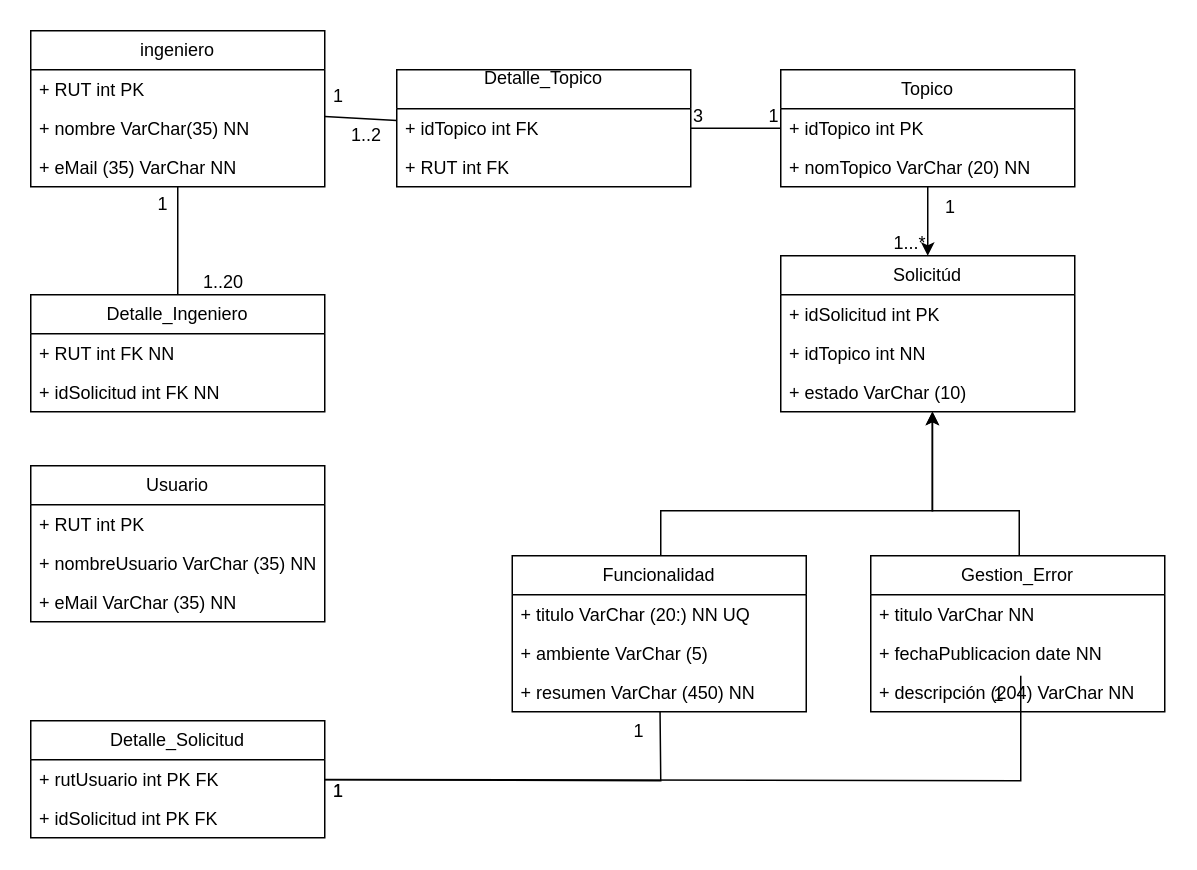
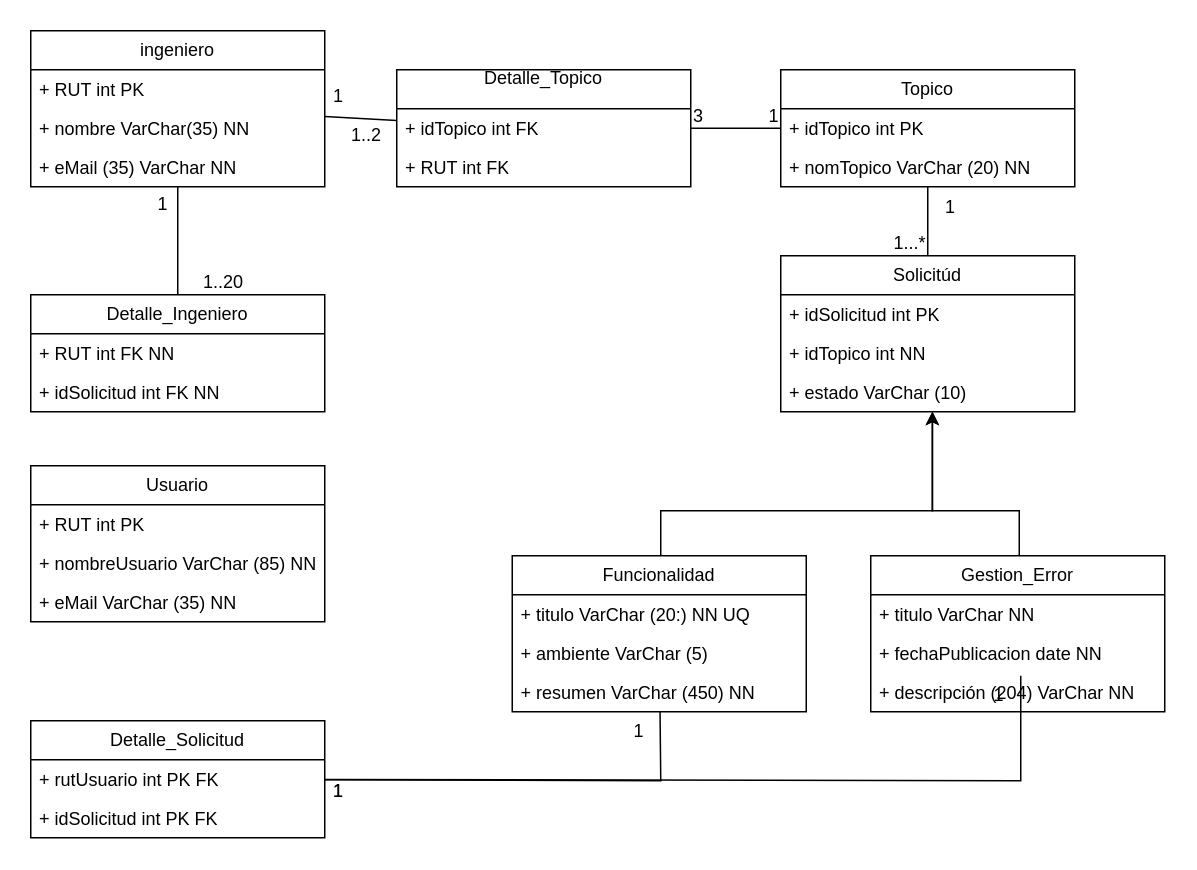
  <mxCell id="0" />
  <mxCell id="1" parent="0" />
  <mxCell id="2" value="Funcionalidad" style="swimlane;fontStyle=0;childLayout=stackLayout;horizontal=1;startSize=26;fillColor=none;horizontalStack=0;resizeParent=1;resizeParentMax=0;resizeLast=0;collapsible=1;marginBottom=0;whiteSpace=wrap;html=1;" parent="1" vertex="1"><mxGeometry x="341" y="370" width="196" height="104" as="geometry"><mxRectangle x="274" y="330" width="100" height="30" as="alternateBounds" /></mxGeometry></mxCell>
  <mxCell id="3" value="+ titulo VarChar (20:) NN UQ" style="text;strokeColor=none;fillColor=none;align=left;verticalAlign=top;spacingLeft=4;spacingRight=4;overflow=hidden;rotatable=0;points=[[0,0.5],[1,0.5]];portConstraint=eastwest;whiteSpace=wrap;html=1;" parent="2" vertex="1"><mxGeometry y="26" width="196" height="26" as="geometry" /></mxCell>
  <mxCell id="4" value="&lt;div&gt;+ ambiente VarChar (5)&lt;/div&gt;&lt;div&gt;&lt;br&gt;&lt;/div&gt;" style="text;strokeColor=none;fillColor=none;align=left;verticalAlign=top;spacingLeft=4;spacingRight=4;overflow=hidden;rotatable=0;points=[[0,0.5],[1,0.5]];portConstraint=eastwest;whiteSpace=wrap;html=1;" parent="2" vertex="1"><mxGeometry y="52" width="196" height="26" as="geometry" /></mxCell>
  <mxCell id="5" value="+ resumen VarChar (450) NN" style="text;strokeColor=none;fillColor=none;align=left;verticalAlign=top;spacingLeft=4;spacingRight=4;overflow=hidden;rotatable=0;points=[[0,0.5],[1,0.5]];portConstraint=eastwest;whiteSpace=wrap;html=1;" parent="2" vertex="1"><mxGeometry y="78" width="196" height="26" as="geometry" /></mxCell>
  <mxCell id="6" value="Topico" style="swimlane;fontStyle=0;childLayout=stackLayout;horizontal=1;startSize=26;fillColor=none;horizontalStack=0;resizeParent=1;resizeParentMax=0;resizeLast=0;collapsible=1;marginBottom=0;whiteSpace=wrap;html=1;" parent="1" vertex="1"><mxGeometry x="520" y="46" width="196" height="78" as="geometry"><mxRectangle x="274" y="330" width="100" height="30" as="alternateBounds" /></mxGeometry></mxCell>
  <mxCell id="7" value="+ idTopico int PK" style="text;strokeColor=none;fillColor=none;align=left;verticalAlign=top;spacingLeft=4;spacingRight=4;overflow=hidden;rotatable=0;points=[[0,0.5],[1,0.5]];portConstraint=eastwest;whiteSpace=wrap;html=1;" parent="6" vertex="1"><mxGeometry y="26" width="196" height="26" as="geometry" /></mxCell>
  <mxCell id="8" value="+ nomTopico VarChar (20) NN" style="text;strokeColor=none;fillColor=none;align=left;verticalAlign=top;spacingLeft=4;spacingRight=4;overflow=hidden;rotatable=0;points=[[0,0.5],[1,0.5]];portConstraint=eastwest;whiteSpace=wrap;html=1;" parent="6" vertex="1"><mxGeometry y="52" width="196" height="26" as="geometry" /></mxCell>
  <mxCell id="9" value="Gestion_Error" style="swimlane;fontStyle=0;childLayout=stackLayout;horizontal=1;startSize=26;fillColor=none;horizontalStack=0;resizeParent=1;resizeParentMax=0;resizeLast=0;collapsible=1;marginBottom=0;whiteSpace=wrap;html=1;" parent="1" vertex="1"><mxGeometry x="580" y="370" width="196" height="104" as="geometry"><mxRectangle x="274" y="330" width="100" height="30" as="alternateBounds" /></mxGeometry></mxCell>
  <mxCell id="10" value="+ titulo VarChar NN" style="text;strokeColor=none;fillColor=none;align=left;verticalAlign=top;spacingLeft=4;spacingRight=4;overflow=hidden;rotatable=0;points=[[0,0.5],[1,0.5]];portConstraint=eastwest;whiteSpace=wrap;html=1;" parent="9" vertex="1"><mxGeometry y="26" width="196" height="26" as="geometry" /></mxCell>
  <mxCell id="11" value="+ fechaPublicacion date NN" style="text;strokeColor=none;fillColor=none;align=left;verticalAlign=top;spacingLeft=4;spacingRight=4;overflow=hidden;rotatable=0;points=[[0,0.5],[1,0.5]];portConstraint=eastwest;whiteSpace=wrap;html=1;" parent="9" vertex="1"><mxGeometry y="52" width="196" height="26" as="geometry" /></mxCell>
  <mxCell id="12" value="+ descripción (204) VarChar NN" style="text;strokeColor=none;fillColor=none;align=left;verticalAlign=top;spacingLeft=4;spacingRight=4;overflow=hidden;rotatable=0;points=[[0,0.5],[1,0.5]];portConstraint=eastwest;whiteSpace=wrap;html=1;" parent="9" vertex="1"><mxGeometry y="78" width="196" height="26" as="geometry" /></mxCell>
  <mxCell id="13" value="Usuario" style="swimlane;fontStyle=0;childLayout=stackLayout;horizontal=1;startSize=26;fillColor=none;horizontalStack=0;resizeParent=1;resizeParentMax=0;resizeLast=0;collapsible=1;marginBottom=0;whiteSpace=wrap;html=1;" parent="1" vertex="1"><mxGeometry x="20" y="310" width="196" height="104" as="geometry"><mxRectangle x="274" y="330" width="100" height="30" as="alternateBounds" /></mxGeometry></mxCell>
  <mxCell id="14" value="+ RUT int PK" style="text;strokeColor=none;fillColor=none;align=left;verticalAlign=top;spacingLeft=4;spacingRight=4;overflow=hidden;rotatable=0;points=[[0,0.5],[1,0.5]];portConstraint=eastwest;whiteSpace=wrap;html=1;" parent="13" vertex="1"><mxGeometry y="26" width="196" height="26" as="geometry" /></mxCell>
- <mxCell id="15" value="+ nombreUsuario VarChar (35) NN" style="text;strokeColor=none;fillColor=none;align=left;verticalAlign=top;spacingLeft=4;spacingRight=4;overflow=hidden;rotatable=0;points=[[0,0.5],[1,0.5]];portConstraint=eastwest;whiteSpace=wrap;html=1;" parent="13" vertex="1"><mxGeometry y="52" width="196" height="26" as="geometry" /></mxCell>
+ <mxCell id="15" value="+ nombreUsuario VarChar (85) NN" style="text;strokeColor=none;fillColor=none;align=left;verticalAlign=top;spacingLeft=4;spacingRight=4;overflow=hidden;rotatable=0;points=[[0,0.5],[1,0.5]];portConstraint=eastwest;whiteSpace=wrap;html=1;" parent="13" vertex="1"><mxGeometry y="52" width="196" height="26" as="geometry" /></mxCell>
  <mxCell id="16" value="&lt;div&gt;+ eMail VarChar (35) NN&lt;/div&gt;" style="text;strokeColor=none;fillColor=none;align=left;verticalAlign=top;spacingLeft=4;spacingRight=4;overflow=hidden;rotatable=0;points=[[0,0.5],[1,0.5]];portConstraint=eastwest;whiteSpace=wrap;html=1;" parent="13" vertex="1"><mxGeometry y="78" width="196" height="26" as="geometry" /></mxCell>
  <mxCell id="17" value="ingeniero" style="swimlane;fontStyle=0;childLayout=stackLayout;horizontal=1;startSize=26;fillColor=none;horizontalStack=0;resizeParent=1;resizeParentMax=0;resizeLast=0;collapsible=1;marginBottom=0;whiteSpace=wrap;html=1;" parent="1" vertex="1"><mxGeometry x="20" y="20" width="196" height="104" as="geometry"><mxRectangle x="274" y="330" width="100" height="30" as="alternateBounds" /></mxGeometry></mxCell>
  <mxCell id="18" value="+ RUT int PK" style="text;strokeColor=none;fillColor=none;align=left;verticalAlign=top;spacingLeft=4;spacingRight=4;overflow=hidden;rotatable=0;points=[[0,0.5],[1,0.5]];portConstraint=eastwest;whiteSpace=wrap;html=1;" parent="17" vertex="1"><mxGeometry y="26" width="196" height="26" as="geometry" /></mxCell>
  <mxCell id="19" value="+ nombre VarChar(35) NN" style="text;strokeColor=none;fillColor=none;align=left;verticalAlign=top;spacingLeft=4;spacingRight=4;overflow=hidden;rotatable=0;points=[[0,0.5],[1,0.5]];portConstraint=eastwest;whiteSpace=wrap;html=1;" parent="17" vertex="1"><mxGeometry y="52" width="196" height="26" as="geometry" /></mxCell>
  <mxCell id="20" value="&lt;div&gt;+ eMail (35) VarChar NN&lt;/div&gt;" style="text;strokeColor=none;fillColor=none;align=left;verticalAlign=top;spacingLeft=4;spacingRight=4;overflow=hidden;rotatable=0;points=[[0,0.5],[1,0.5]];portConstraint=eastwest;whiteSpace=wrap;html=1;" parent="17" vertex="1"><mxGeometry y="78" width="196" height="26" as="geometry" /></mxCell>
  <mxCell id="21" value="Solicitúd" style="swimlane;fontStyle=0;childLayout=stackLayout;horizontal=1;startSize=26;fillColor=none;horizontalStack=0;resizeParent=1;resizeParentMax=0;resizeLast=0;collapsible=1;marginBottom=0;whiteSpace=wrap;html=1;" parent="1" vertex="1"><mxGeometry x="520" y="170" width="196" height="104" as="geometry"><mxRectangle x="274" y="330" width="100" height="30" as="alternateBounds" /></mxGeometry></mxCell>
  <mxCell id="22" value="+ idSolicitud int PK" style="text;strokeColor=none;fillColor=none;align=left;verticalAlign=top;spacingLeft=4;spacingRight=4;overflow=hidden;rotatable=0;points=[[0,0.5],[1,0.5]];portConstraint=eastwest;whiteSpace=wrap;html=1;" parent="21" vertex="1"><mxGeometry y="26" width="196" height="26" as="geometry" /></mxCell>
  <mxCell id="23" value="+ idTopico int NN" style="text;strokeColor=none;fillColor=none;align=left;verticalAlign=top;spacingLeft=4;spacingRight=4;overflow=hidden;rotatable=0;points=[[0,0.5],[1,0.5]];portConstraint=eastwest;whiteSpace=wrap;html=1;" parent="21" vertex="1"><mxGeometry y="52" width="196" height="26" as="geometry" /></mxCell>
  <mxCell id="24" value="+ estado VarChar (10)" style="text;strokeColor=none;fillColor=none;align=left;verticalAlign=top;spacingLeft=4;spacingRight=4;overflow=hidden;rotatable=0;points=[[0,0.5],[1,0.5]];portConstraint=eastwest;whiteSpace=wrap;html=1;" parent="21" vertex="1"><mxGeometry y="78" width="196" height="26" as="geometry" /></mxCell>
  <mxCell id="25" style="edgeStyle=orthogonalEdgeStyle;rounded=0;orthogonalLoop=1;jettySize=auto;html=1;" parent="1" edge="1"><mxGeometry relative="1" as="geometry"><mxPoint x="679" y="370.01" as="sourcePoint" /><mxPoint x="621.009" y="274" as="targetPoint" /><Array as="points"><mxPoint x="679" y="340" /><mxPoint x="621" y="340" /></Array></mxGeometry></mxCell>
  <mxCell id="26" value="&lt;div&gt;Detalle_Topico&lt;/div&gt;&lt;div&gt;&lt;br&gt;&lt;/div&gt;" style="swimlane;fontStyle=0;childLayout=stackLayout;horizontal=1;startSize=26;fillColor=none;horizontalStack=0;resizeParent=1;resizeParentMax=0;resizeLast=0;collapsible=1;marginBottom=0;whiteSpace=wrap;html=1;" parent="1" vertex="1"><mxGeometry x="264" y="46" width="196" height="78" as="geometry"><mxRectangle x="274" y="330" width="100" height="30" as="alternateBounds" /></mxGeometry></mxCell>
  <mxCell id="27" value="+ idTopico int FK" style="text;strokeColor=none;fillColor=none;align=left;verticalAlign=top;spacingLeft=4;spacingRight=4;overflow=hidden;rotatable=0;points=[[0,0.5],[1,0.5]];portConstraint=eastwest;whiteSpace=wrap;html=1;" parent="26" vertex="1"><mxGeometry y="26" width="196" height="26" as="geometry" /></mxCell>
  <mxCell id="28" value="+ RUT int FK" style="text;strokeColor=none;fillColor=none;align=left;verticalAlign=top;spacingLeft=4;spacingRight=4;overflow=hidden;rotatable=0;points=[[0,0.5],[1,0.5]];portConstraint=eastwest;whiteSpace=wrap;html=1;" parent="26" vertex="1"><mxGeometry y="52" width="196" height="26" as="geometry" /></mxCell>
  <mxCell id="29" value="" style="endArrow=none;html=1;rounded=0;" parent="1" source="17" target="26" edge="1"><mxGeometry relative="1" as="geometry"><mxPoint x="280" y="260" as="sourcePoint" /><mxPoint x="440" y="260" as="targetPoint" /></mxGeometry></mxCell>
  <mxCell id="30" value="1" style="resizable=0;html=1;whiteSpace=wrap;align=left;verticalAlign=bottom;" parent="29" connectable="0" vertex="1"><mxGeometry x="-1" relative="1" as="geometry"><mxPoint x="4" y="-5" as="offset" /></mxGeometry></mxCell>
  <mxCell id="31" value="1..2" style="resizable=0;html=1;whiteSpace=wrap;align=right;verticalAlign=bottom;" parent="29" connectable="0" vertex="1"><mxGeometry x="1" relative="1" as="geometry"><mxPoint x="-9" y="18" as="offset" /></mxGeometry></mxCell>
  <mxCell id="32" value="" style="endArrow=none;html=1;rounded=0;" parent="1" source="17" target="35" edge="1"><mxGeometry relative="1" as="geometry"><mxPoint x="290" y="220" as="sourcePoint" /><mxPoint x="340" y="150" as="targetPoint" /></mxGeometry></mxCell>
  <mxCell id="33" value="1" style="resizable=0;html=1;whiteSpace=wrap;align=left;verticalAlign=bottom;" parent="32" connectable="0" vertex="1"><mxGeometry x="-1" relative="1" as="geometry"><mxPoint x="-15" y="20" as="offset" /></mxGeometry></mxCell>
  <mxCell id="34" value="1..20" style="resizable=0;html=1;whiteSpace=wrap;align=right;verticalAlign=bottom;" parent="32" connectable="0" vertex="1"><mxGeometry x="1" relative="1" as="geometry"><mxPoint x="45" as="offset" /></mxGeometry></mxCell>
  <mxCell id="35" value="Detalle_Ingeniero" style="swimlane;fontStyle=0;childLayout=stackLayout;horizontal=1;startSize=26;fillColor=none;horizontalStack=0;resizeParent=1;resizeParentMax=0;resizeLast=0;collapsible=1;marginBottom=0;whiteSpace=wrap;html=1;" parent="1" vertex="1"><mxGeometry x="20" y="196" width="196" height="78" as="geometry"><mxRectangle x="274" y="330" width="100" height="30" as="alternateBounds" /></mxGeometry></mxCell>
  <mxCell id="36" value="+ RUT int FK NN" style="text;strokeColor=none;fillColor=none;align=left;verticalAlign=top;spacingLeft=4;spacingRight=4;overflow=hidden;rotatable=0;points=[[0,0.5],[1,0.5]];portConstraint=eastwest;whiteSpace=wrap;html=1;" parent="35" vertex="1"><mxGeometry y="26" width="196" height="26" as="geometry" /></mxCell>
  <mxCell id="37" value="+ idSolicitud int FK NN" style="text;strokeColor=none;fillColor=none;align=left;verticalAlign=top;spacingLeft=4;spacingRight=4;overflow=hidden;rotatable=0;points=[[0,0.5],[1,0.5]];portConstraint=eastwest;whiteSpace=wrap;html=1;" parent="35" vertex="1"><mxGeometry y="52" width="196" height="26" as="geometry" /></mxCell>
  <mxCell id="38" value="" style="endArrow=none;html=1;rounded=0;" parent="1" source="26" target="6" edge="1"><mxGeometry relative="1" as="geometry"><mxPoint x="506" y="30" as="sourcePoint" /><mxPoint x="666" y="30" as="targetPoint" /></mxGeometry></mxCell>
  <mxCell id="39" value="3" style="resizable=0;html=1;whiteSpace=wrap;align=left;verticalAlign=bottom;" parent="38" connectable="0" vertex="1"><mxGeometry x="-1" relative="1" as="geometry" /></mxCell>
  <mxCell id="40" value="1" style="resizable=0;html=1;whiteSpace=wrap;align=right;verticalAlign=bottom;" parent="38" connectable="0" vertex="1"><mxGeometry x="1" relative="1" as="geometry" /></mxCell>
- <mxCell id="41" value="" style="endArrow=classic;html=1;rounded=0;" parent="1" source="6" target="21" edge="1"><mxGeometry relative="1" as="geometry"><mxPoint x="420" y="300" as="sourcePoint" /><mxPoint x="580" y="300" as="targetPoint" /></mxGeometry></mxCell>
+ <mxCell id="41" value="" style="endArrow=none;html=1;rounded=0;" parent="1" source="6" target="21" edge="1"><mxGeometry relative="1" as="geometry"><mxPoint x="420" y="300" as="sourcePoint" /><mxPoint x="580" y="300" as="targetPoint" /></mxGeometry></mxCell>
  <mxCell id="42" value="1" style="resizable=0;html=1;whiteSpace=wrap;align=left;verticalAlign=bottom;" parent="41" connectable="0" vertex="1"><mxGeometry x="-1" relative="1" as="geometry"><mxPoint x="10" y="22" as="offset" /></mxGeometry></mxCell>
  <mxCell id="43" value="1...*" style="resizable=0;html=1;whiteSpace=wrap;align=right;verticalAlign=bottom;" parent="41" connectable="0" vertex="1"><mxGeometry x="1" relative="1" as="geometry" /></mxCell>
  <mxCell id="44" value="" style="endArrow=none;html=1;rounded=0;" parent="1" source="47" edge="1"><mxGeometry relative="1" as="geometry"><mxPoint x="190" y="479" as="sourcePoint" /><mxPoint x="680" y="450" as="targetPoint" /><Array as="points"><mxPoint x="680" y="520" /></Array></mxGeometry></mxCell>
  <mxCell id="45" value="1" style="resizable=0;html=1;whiteSpace=wrap;align=left;verticalAlign=bottom;" parent="44" connectable="0" vertex="1"><mxGeometry x="-1" relative="1" as="geometry"><mxPoint x="4" y="16" as="offset" /></mxGeometry></mxCell>
  <mxCell id="46" value="1" style="resizable=0;html=1;whiteSpace=wrap;align=right;verticalAlign=bottom;" parent="44" connectable="0" vertex="1"><mxGeometry x="1" relative="1" as="geometry"><mxPoint x="-10" y="21" as="offset" /></mxGeometry></mxCell>
  <mxCell id="47" value="Detalle_Solicitud" style="swimlane;fontStyle=0;childLayout=stackLayout;horizontal=1;startSize=26;fillColor=none;horizontalStack=0;resizeParent=1;resizeParentMax=0;resizeLast=0;collapsible=1;marginBottom=0;whiteSpace=wrap;html=1;" parent="1" vertex="1"><mxGeometry x="20" y="480" width="196" height="78" as="geometry"><mxRectangle x="274" y="330" width="100" height="30" as="alternateBounds" /></mxGeometry></mxCell>
  <mxCell id="48" value="+ rutUsuario int PK FK" style="text;strokeColor=none;fillColor=none;align=left;verticalAlign=top;spacingLeft=4;spacingRight=4;overflow=hidden;rotatable=0;points=[[0,0.5],[1,0.5]];portConstraint=eastwest;whiteSpace=wrap;html=1;" parent="47" vertex="1"><mxGeometry y="26" width="196" height="26" as="geometry" /></mxCell>
  <mxCell id="49" value="+ idSolicitud int PK FK" style="text;strokeColor=none;fillColor=none;align=left;verticalAlign=top;spacingLeft=4;spacingRight=4;overflow=hidden;rotatable=0;points=[[0,0.5],[1,0.5]];portConstraint=eastwest;whiteSpace=wrap;html=1;" parent="47" vertex="1"><mxGeometry y="52" width="196" height="26" as="geometry" /></mxCell>
  <mxCell id="50" value="" style="endArrow=none;html=1;rounded=0;" parent="1" source="47" target="2" edge="1"><mxGeometry relative="1" as="geometry"><mxPoint x="216" y="518" as="sourcePoint" /><mxPoint x="680" y="450" as="targetPoint" /><Array as="points"><mxPoint x="440" y="520" /></Array></mxGeometry></mxCell>
  <mxCell id="51" value="1" style="resizable=0;html=1;whiteSpace=wrap;align=left;verticalAlign=bottom;" parent="50" connectable="0" vertex="1"><mxGeometry x="-1" relative="1" as="geometry"><mxPoint x="4" y="16" as="offset" /></mxGeometry></mxCell>
  <mxCell id="52" value="1" style="resizable=0;html=1;whiteSpace=wrap;align=right;verticalAlign=bottom;" parent="50" connectable="0" vertex="1"><mxGeometry x="1" relative="1" as="geometry"><mxPoint x="-10" y="21" as="offset" /></mxGeometry></mxCell>
  <mxCell id="53" style="edgeStyle=orthogonalEdgeStyle;rounded=0;orthogonalLoop=1;jettySize=auto;html=1;" parent="1" source="2" edge="1"><mxGeometry relative="1" as="geometry"><mxPoint x="479.998" y="371.352" as="sourcePoint" /><mxPoint x="621.19" y="274" as="targetPoint" /><Array as="points"><mxPoint x="440" y="340" /><mxPoint x="621" y="340" /></Array></mxGeometry></mxCell>
